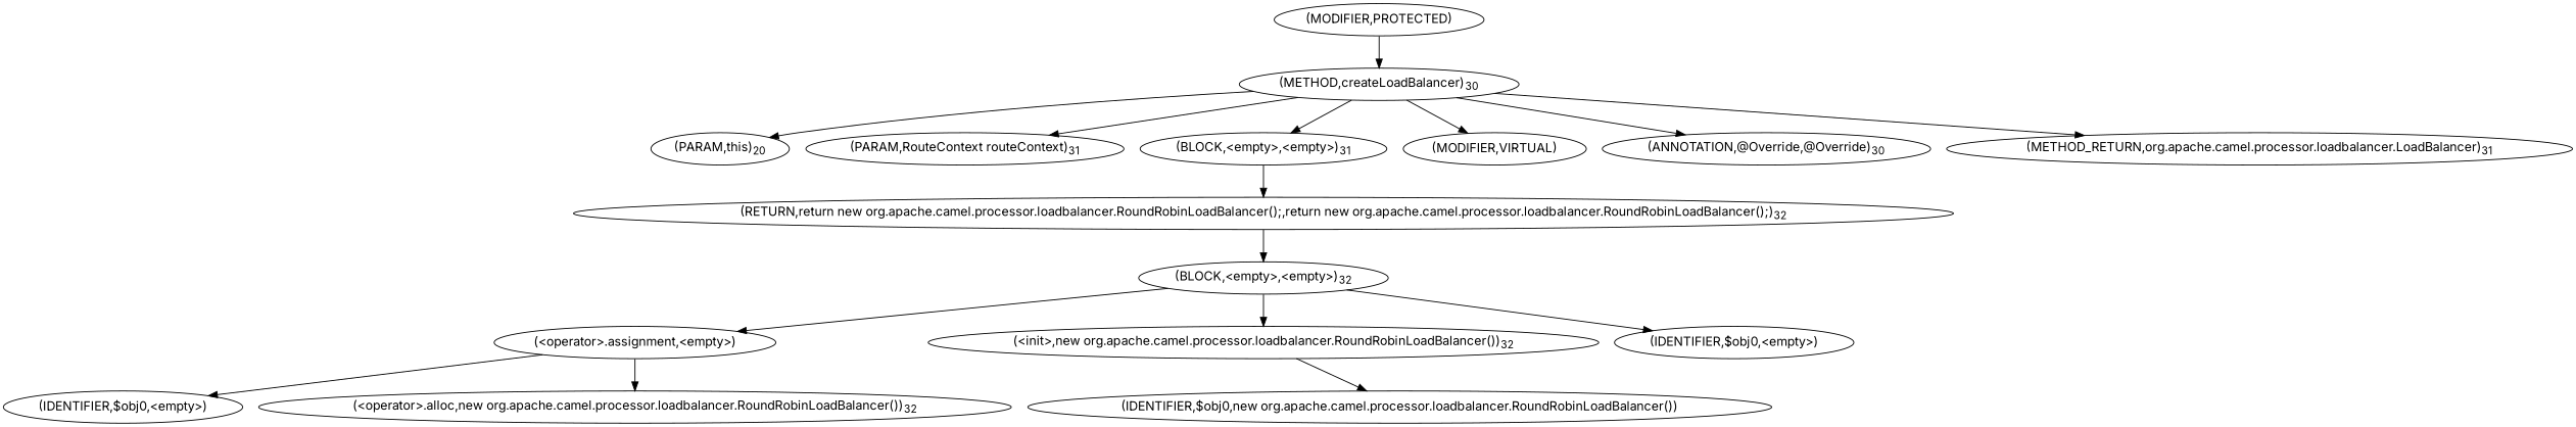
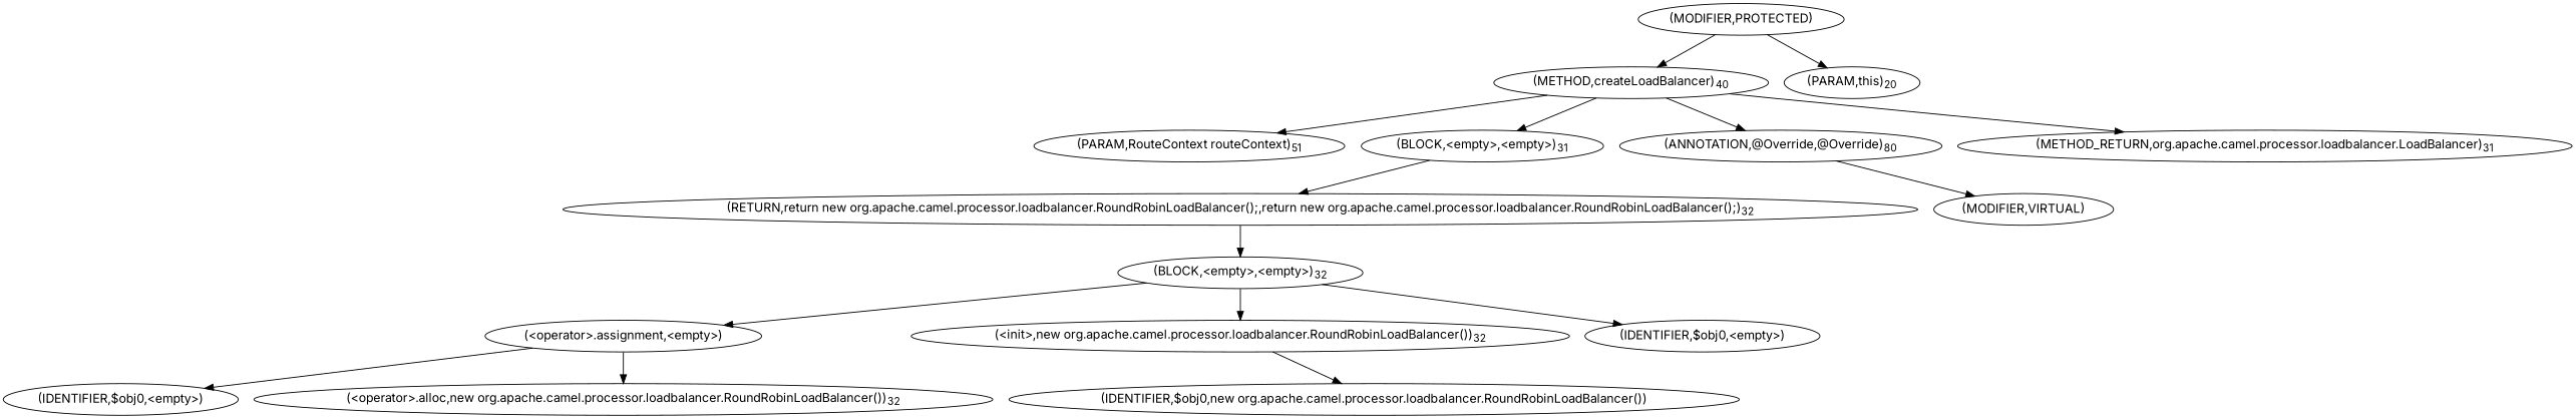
  digraph {
    fontname=Inter
    node [fontname=Inter]
    edge [fontname=Inter]
-   n1 [label=<(METHOD,createLoadBalancer)<SUB>30</SUB>>]
+   n1 [label=<(METHOD,createLoadBalancer)<SUB>40</SUB>>]
    n2 [label=<(PARAM,this)<SUB>20</SUB>>]
-   n3 [label=<(PARAM,RouteContext routeContext)<SUB>31</SUB>>]
+   n3 [label=<(PARAM,RouteContext routeContext)<SUB>51</SUB>>]
    n4 [label=<(BLOCK,&lt;empty&gt;,&lt;empty&gt;)<SUB>31</SUB>>]
    n5 [label=<(MODIFIER,VIRTUAL)>]
-   n6 [label=<(ANNOTATION,@Override,@Override)<SUB>30</SUB>>]
+   n6 [label=<(ANNOTATION,@Override,@Override)<SUB>80</SUB>>]
    n7 [label=<(METHOD_RETURN,org.apache.camel.processor.loadbalancer.LoadBalancer)<SUB>31</SUB>>]
    n8 [label=<(RETURN,return new org.apache.camel.processor.loadbalancer.RoundRobinLoadBalancer();,return new org.apache.camel.processor.loadbalancer.RoundRobinLoadBalancer();)<SUB>32</SUB>>]
    n9 [label=<(MODIFIER,PROTECTED)>]
    n10 [label=<(BLOCK,&lt;empty&gt;,&lt;empty&gt;)<SUB>32</SUB>>]
    n11 [label=<(&lt;operator&gt;.assignment,&lt;empty&gt;)>]
    n12 [label=<(&lt;init&gt;,new org.apache.camel.processor.loadbalancer.RoundRobinLoadBalancer())<SUB>32</SUB>>]
    n13 [label=<(IDENTIFIER,$obj0,&lt;empty&gt;)>]
    n14 [label=<(IDENTIFIER,$obj0,&lt;empty&gt;)>]
    n15 [label=<(&lt;operator&gt;.alloc,new org.apache.camel.processor.loadbalancer.RoundRobinLoadBalancer())<SUB>32</SUB>>]
    n16 [label=<(IDENTIFIER,$obj0,new org.apache.camel.processor.loadbalancer.RoundRobinLoadBalancer())>]
-   n1 -> n2
+   n9 -> n2
    n1 -> n3
    n1 -> n4
-   n1 -> n5
+   n6 -> n5
    n1 -> n6
    n1 -> n7
    n4 -> n8
    n8 -> n10
    n9 -> n1
    n10 -> n11
    n10 -> n12
    n10 -> n13
    n11 -> n14
    n11 -> n15
    n12 -> n16
  }
